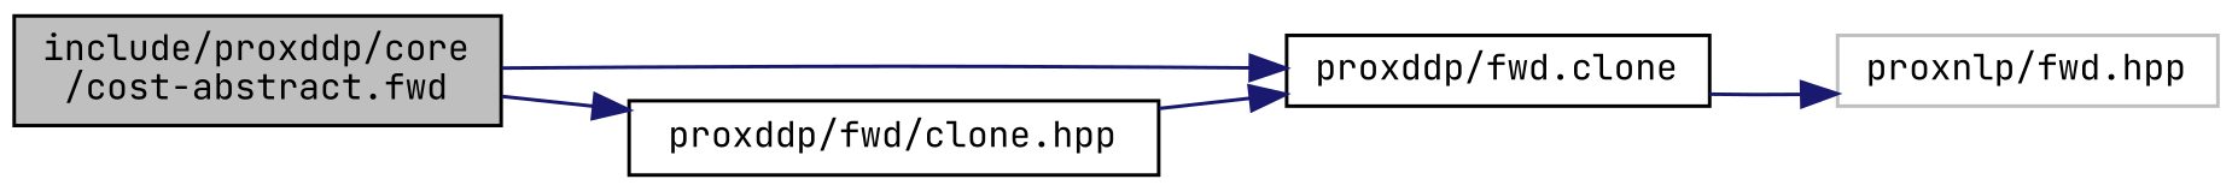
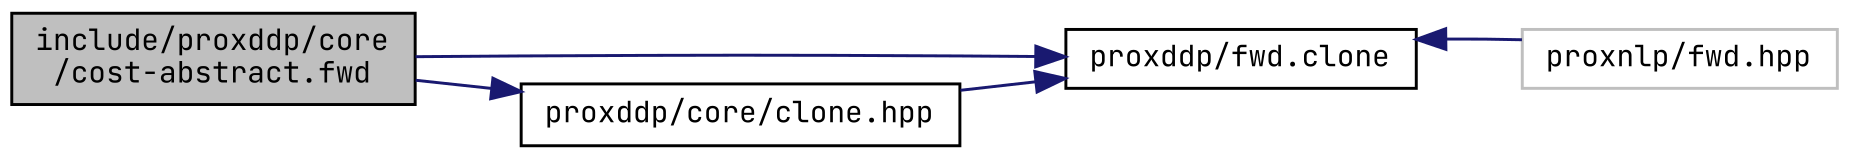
  digraph {
    fontname="JetBrains Mono"
    rankdir=LR
    node [color=black fontname="JetBrains Mono" fontsize=10 shape=record]
    edge [color=midnightblue fontname="JetBrains Mono" fontsize=10 labelfontname=Helvetica labelfontsize=10 style=solid]
    n1 [fillcolor=grey75 fontcolor=black height=0.2 label="include/proxddp/core\l/cost-abstract.fwd" style=filled width=0.4]
    n2 [height=0.2 label="proxddp/fwd.clone" width=0.4]
-   n3 [height=0.2 label="proxddp/fwd/clone.hpp" width=0.4]
+   n3 [height=0.2 label="proxddp/core/clone.hpp" width=0.4]
    n4 [color=grey75 height=0.2 label="proxnlp/fwd.hpp" width=0.4]
    n1 -> n2
    n1 -> n3
-   n2 -> n4
+   n4 -> n2
    n3 -> n2
  }
